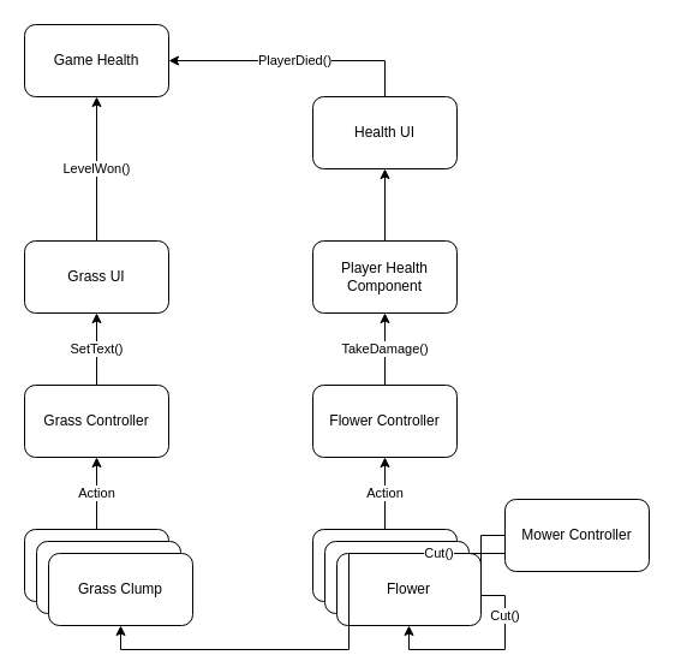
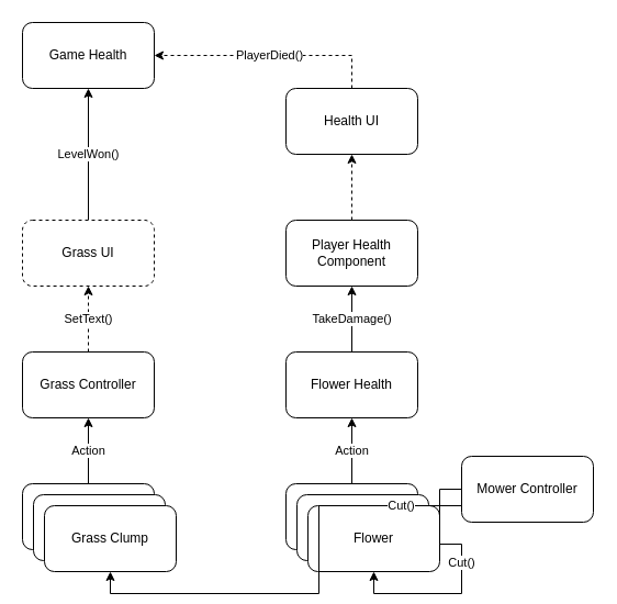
  <mxCell id="0" />
  <mxCell id="1" parent="0" />
  <mxCell id="2" value="Action" style="edgeStyle=orthogonalEdgeStyle;rounded=0;orthogonalLoop=1;jettySize=auto;html=1;exitX=0.5;exitY=0;exitDx=0;exitDy=0;entryX=0.5;entryY=1;entryDx=0;entryDy=0;" parent="1" source="3" target="5" edge="1"><mxGeometry relative="1" as="geometry" /></mxCell>
  <mxCell id="3" value="Grass Clump" style="rounded=1;whiteSpace=wrap;html=1;" parent="1" vertex="1"><mxGeometry x="20" y="440" width="120" height="60" as="geometry" /></mxCell>
- <mxCell id="4" value="SetText()" style="edgeStyle=orthogonalEdgeStyle;rounded=0;orthogonalLoop=1;jettySize=auto;html=1;exitX=0.5;exitY=0;exitDx=0;exitDy=0;entryX=0.5;entryY=1;entryDx=0;entryDy=0;" parent="1" source="5" target="18" edge="1"><mxGeometry relative="1" as="geometry" /></mxCell>
+ <mxCell id="4" value="SetText()" style="edgeStyle=orthogonalEdgeStyle;rounded=0;orthogonalLoop=1;jettySize=auto;html=1;exitX=0.5;exitY=0;exitDx=0;exitDy=0;entryX=0.5;entryY=1;entryDx=0;entryDy=0;dashed=1;" parent="1" source="5" target="18" edge="1"><mxGeometry relative="1" as="geometry" /></mxCell>
  <mxCell id="5" value="Grass Controller" style="rounded=1;whiteSpace=wrap;html=1;" parent="1" vertex="1"><mxGeometry x="20" y="320" width="120" height="60" as="geometry" /></mxCell>
  <mxCell id="6" value="Grass Clump" style="rounded=1;whiteSpace=wrap;html=1;" parent="1" vertex="1"><mxGeometry x="30" y="450" width="120" height="60" as="geometry" /></mxCell>
  <mxCell id="7" value="Grass Clump" style="rounded=1;whiteSpace=wrap;html=1;" parent="1" vertex="1"><mxGeometry x="40" y="460" width="120" height="60" as="geometry" /></mxCell>
  <mxCell id="8" value="TakeDamage()" style="edgeStyle=orthogonalEdgeStyle;rounded=0;orthogonalLoop=1;jettySize=auto;html=1;exitX=0.5;exitY=0;exitDx=0;exitDy=0;entryX=0.5;entryY=1;entryDx=0;entryDy=0;" parent="1" source="9" target="20" edge="1"><mxGeometry relative="1" as="geometry" /></mxCell>
- <mxCell id="9" value="Flower Controller" style="rounded=1;whiteSpace=wrap;html=1;" parent="1" vertex="1"><mxGeometry x="260" y="320" width="120" height="60" as="geometry" /></mxCell>
+ <mxCell id="9" value="Flower Health" style="rounded=1;whiteSpace=wrap;html=1;" parent="1" vertex="1"><mxGeometry x="260" y="320" width="120" height="60" as="geometry" /></mxCell>
  <mxCell id="10" value="Action" style="edgeStyle=orthogonalEdgeStyle;rounded=0;orthogonalLoop=1;jettySize=auto;html=1;exitX=0.5;exitY=0;exitDx=0;exitDy=0;entryX=0.5;entryY=1;entryDx=0;entryDy=0;" parent="1" source="11" target="9" edge="1"><mxGeometry relative="1" as="geometry" /></mxCell>
  <mxCell id="11" value="Flower" style="rounded=1;whiteSpace=wrap;html=1;" parent="1" vertex="1"><mxGeometry x="260" y="440" width="120" height="60" as="geometry" /></mxCell>
  <mxCell id="12" value="Flower" style="rounded=1;whiteSpace=wrap;html=1;" parent="1" vertex="1"><mxGeometry x="270" y="450" width="120" height="60" as="geometry" /></mxCell>
  <mxCell id="13" value="Flower" style="rounded=1;whiteSpace=wrap;html=1;" parent="1" vertex="1"><mxGeometry x="280" y="460" width="120" height="60" as="geometry" /></mxCell>
  <mxCell id="14" value="Cut()" style="edgeStyle=orthogonalEdgeStyle;rounded=0;orthogonalLoop=1;jettySize=auto;html=1;exitX=0;exitY=0.5;exitDx=0;exitDy=0;entryX=0.5;entryY=1;entryDx=0;entryDy=0;" parent="1" source="16" target="13" edge="1"><mxGeometry x="-0.091" relative="1" as="geometry"><mxPoint as="offset" /></mxGeometry></mxCell>
  <mxCell id="15" value="Cut()" style="edgeStyle=orthogonalEdgeStyle;rounded=0;orthogonalLoop=1;jettySize=auto;html=1;exitX=0;exitY=0.75;exitDx=0;exitDy=0;entryX=0.5;entryY=1;entryDx=0;entryDy=0;" parent="1" source="16" target="7" edge="1"><mxGeometry x="-0.74" relative="1" as="geometry"><mxPoint as="offset" /></mxGeometry></mxCell>
  <mxCell id="16" value="Mower Controller" style="rounded=1;whiteSpace=wrap;html=1;" parent="1" vertex="1"><mxGeometry x="420" y="415" width="120" height="60" as="geometry" /></mxCell>
  <mxCell id="17" value="LevelWon()" style="edgeStyle=orthogonalEdgeStyle;rounded=0;orthogonalLoop=1;jettySize=auto;html=1;exitX=0.5;exitY=0;exitDx=0;exitDy=0;entryX=0.5;entryY=1;entryDx=0;entryDy=0;" parent="1" source="18" target="23" edge="1"><mxGeometry relative="1" as="geometry" /></mxCell>
- <mxCell id="18" value="Grass UI" style="rounded=1;whiteSpace=wrap;html=1;" parent="1" vertex="1"><mxGeometry x="20" y="200" width="120" height="60" as="geometry" /></mxCell>
- <mxCell id="19" style="edgeStyle=orthogonalEdgeStyle;rounded=0;orthogonalLoop=1;jettySize=auto;html=1;exitX=0.5;exitY=0;exitDx=0;exitDy=0;entryX=0.5;entryY=1;entryDx=0;entryDy=0;" parent="1" source="20" target="22" edge="1"><mxGeometry relative="1" as="geometry" /></mxCell>
+ <mxCell id="18" value="Grass UI" style="rounded=1;whiteSpace=wrap;html=1;dashed=1;" parent="1" vertex="1"><mxGeometry x="20" y="200" width="120" height="60" as="geometry" /></mxCell>
+ <mxCell id="19" style="edgeStyle=orthogonalEdgeStyle;rounded=0;orthogonalLoop=1;jettySize=auto;html=1;exitX=0.5;exitY=0;exitDx=0;exitDy=0;entryX=0.5;entryY=1;entryDx=0;entryDy=0;dashed=1;" parent="1" source="20" target="22" edge="1"><mxGeometry relative="1" as="geometry" /></mxCell>
  <mxCell id="20" value="Player Health Component" style="rounded=1;whiteSpace=wrap;html=1;" parent="1" vertex="1"><mxGeometry x="260" y="200" width="120" height="60" as="geometry" /></mxCell>
- <mxCell id="21" value="PlayerDied()" style="edgeStyle=orthogonalEdgeStyle;rounded=0;orthogonalLoop=1;jettySize=auto;html=1;exitX=0.5;exitY=0;exitDx=0;exitDy=0;entryX=1;entryY=0.5;entryDx=0;entryDy=0;" parent="1" source="22" target="23" edge="1"><mxGeometry relative="1" as="geometry" /></mxCell>
+ <mxCell id="21" value="PlayerDied()" style="edgeStyle=orthogonalEdgeStyle;rounded=0;orthogonalLoop=1;jettySize=auto;html=1;exitX=0.5;exitY=0;exitDx=0;exitDy=0;entryX=1;entryY=0.5;entryDx=0;entryDy=0;dashed=1;" parent="1" source="22" target="23" edge="1"><mxGeometry relative="1" as="geometry" /></mxCell>
  <mxCell id="22" value="Health UI" style="rounded=1;whiteSpace=wrap;html=1;" parent="1" vertex="1"><mxGeometry x="260" y="80" width="120" height="60" as="geometry" /></mxCell>
  <mxCell id="23" value="Game Health" style="rounded=1;whiteSpace=wrap;html=1;" parent="1" vertex="1"><mxGeometry x="20" y="20" width="120" height="60" as="geometry" /></mxCell>
